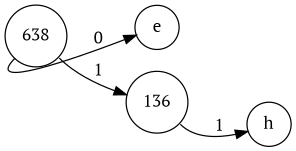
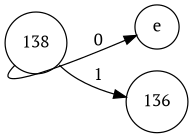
  digraph {
    fontname="PT Serif"
    rankdir=LR
    node [fontname="PT Serif" shape=circle]
    edge [fontname="PT Serif" tailport=se]
-   n1 [label=638 width=0.5]
+   n1 [label=138 width=0.5]
    n2 [label=e width=0.5]
    n3 [label=136 width=0.5]
-   n4 [label=h width=0.5]
    n1 -> n2 [label=" 0" tailport=sw]
    n1 -> n3 [label=" 1"]
-   n3 -> n4 [label=" 1"]
  }
